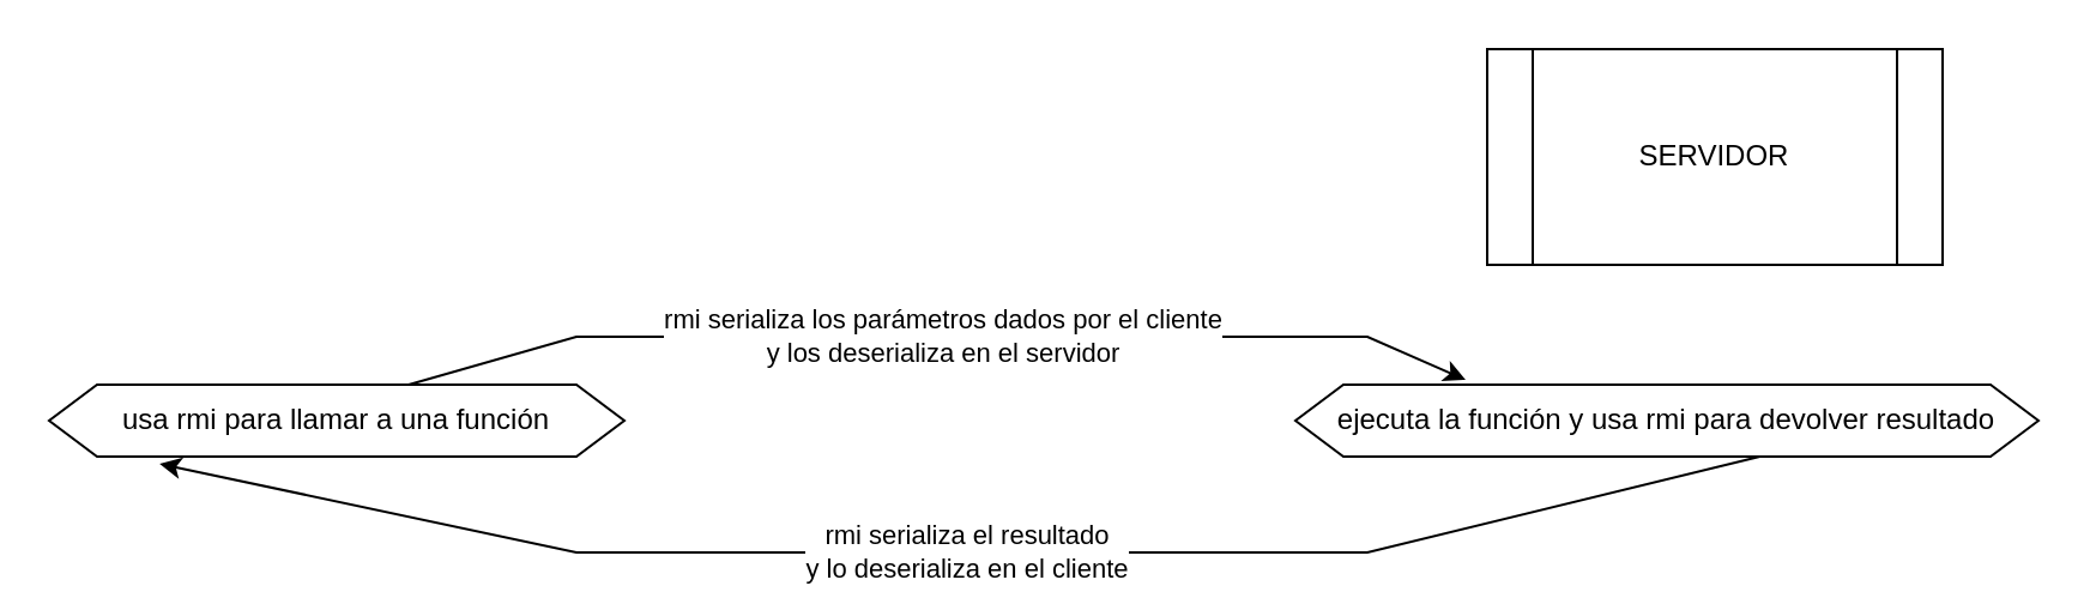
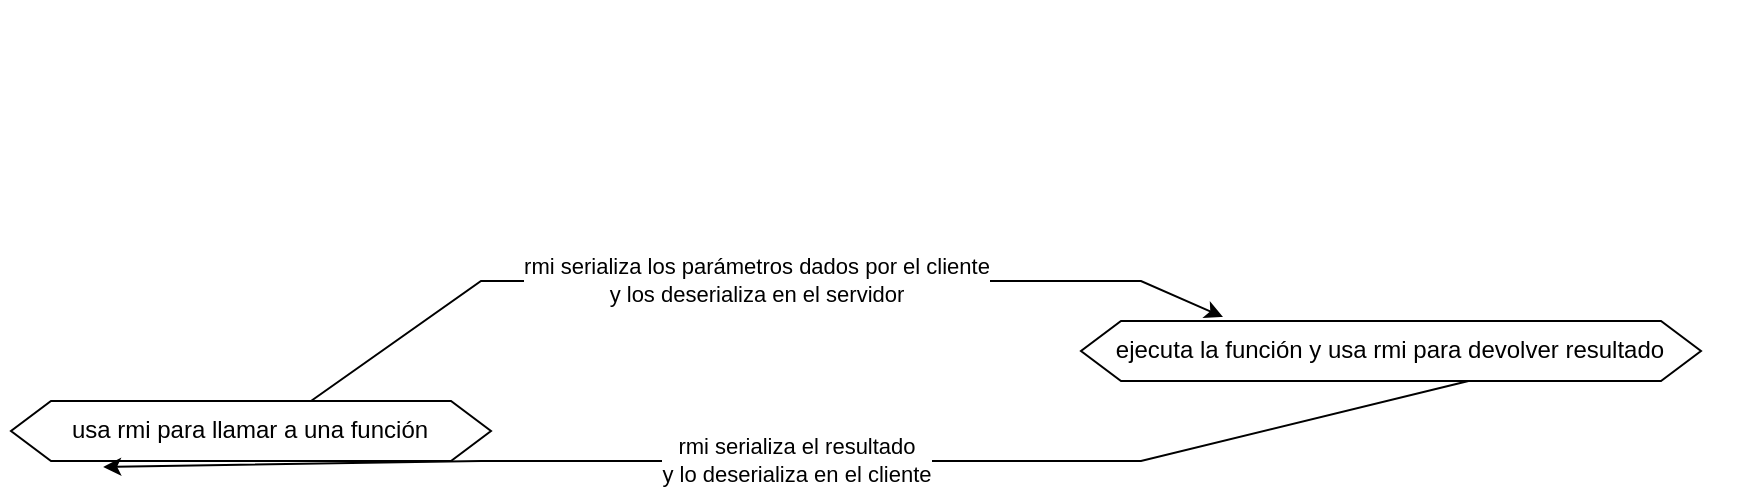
  <mxCell id="0" />
  <mxCell id="1" parent="0" />
- <mxCell id="2" value="SERVIDOR" style="shape=process;whiteSpace=wrap;html=1;backgroundOutline=1;" parent="1" vertex="1"><mxGeometry x="620" y="20" width="190" height="90" as="geometry" /></mxCell>
- <mxCell id="3" value="usa rmi para llamar a una función" style="shape=hexagon;perimeter=hexagonPerimeter2;whiteSpace=wrap;html=1;fixedSize=1;" parent="1" vertex="1"><mxGeometry x="20" y="160" width="240" height="30" as="geometry" /></mxCell>
+ <mxCell id="3" value="usa rmi para llamar a una función" style="shape=hexagon;perimeter=hexagonPerimeter2;whiteSpace=wrap;html=1;fixedSize=1;" parent="1" vertex="1"><mxGeometry x="5" y="200" width="240" height="30" as="geometry" /></mxCell>
  <mxCell id="4" value="ejecuta la función y usa rmi para devolver resultado" style="shape=hexagon;perimeter=hexagonPerimeter2;whiteSpace=wrap;html=1;fixedSize=1;" parent="1" vertex="1"><mxGeometry x="540" y="160" width="310" height="30" as="geometry" /></mxCell>
  <mxCell id="5" value="rmi serializa los parámetros dados por el cliente&lt;br&gt;y los deserializa en el servidor" style="endArrow=classic;html=1;rounded=0;exitX=0.625;exitY=0;exitDx=0;exitDy=0;entryX=0.229;entryY=-0.067;entryDx=0;entryDy=0;entryPerimeter=0;" parent="1" source="3" target="4" edge="1"><mxGeometry x="0.009" relative="1" as="geometry"><mxPoint x="230" y="140" as="sourcePoint" /><mxPoint x="330" y="140" as="targetPoint" /><Array as="points"><mxPoint x="240" y="140" /><mxPoint x="570" y="140" /></Array><mxPoint as="offset" /></mxGeometry></mxCell>
  <mxCell id="6" value="rmi serializa el resultado&lt;br&gt;y lo deserializa en el cliente" style="endArrow=none;html=1;rounded=0;exitX=0.192;exitY=1.1;exitDx=0;exitDy=0;entryX=0.625;entryY=1;entryDx=0;entryDy=0;startArrow=classic;startFill=1;endFill=0;exitPerimeter=0;" parent="1" source="3" target="4" edge="1"><mxGeometry x="0.009" relative="1" as="geometry"><mxPoint x="140" y="250" as="sourcePoint" /><mxPoint x="695" y="250" as="targetPoint" /><Array as="points"><mxPoint x="240" y="230" /><mxPoint x="570" y="230" /></Array><mxPoint as="offset" /></mxGeometry></mxCell>
